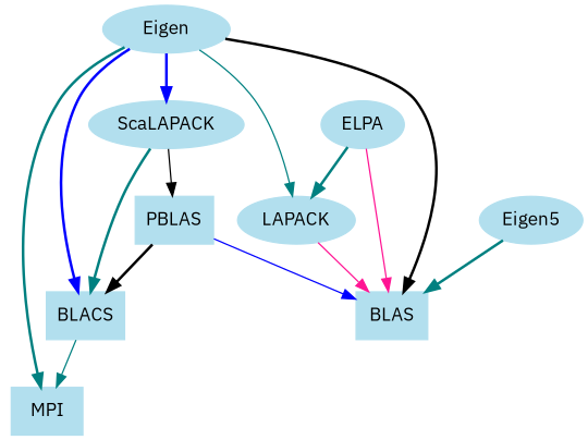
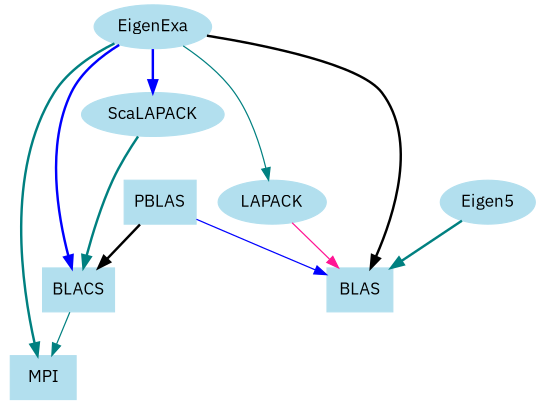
  digraph {
    fontname="IBM Plex Sans"
    node [color=lightblue2 fontname="IBM Plex Sans" shape=ellipse style=filled]
    edge [color=teal fontname="IBM Plex Sans" style=bold]
    BLAS [shape=box]
    LAPACK
-   EigenExa [label=Eigen]
+   EigenExa
    ScaLAPACK
    BLACS [shape=box]
    MPI [shape=box]
    PBLAS [shape=box]
    n8 [label=Eigen5]
-   ELPA
    LAPACK -> BLAS [color=deeppink style=solid]
    EigenExa -> BLAS [color=black]
    EigenExa -> LAPACK [style=solid]
    EigenExa -> ScaLAPACK [color=blue]
    EigenExa -> BLACS [color=blue]
    EigenExa -> MPI
    ScaLAPACK -> BLACS
-   ScaLAPACK -> PBLAS [color=black style=solid]
    BLACS -> MPI [style=solid]
    PBLAS -> BLAS [color=blue style=solid]
    PBLAS -> BLACS [color=black]
    n8 -> BLAS
-   ELPA -> BLAS [color=deeppink style=solid]
-   ELPA -> LAPACK
  }
